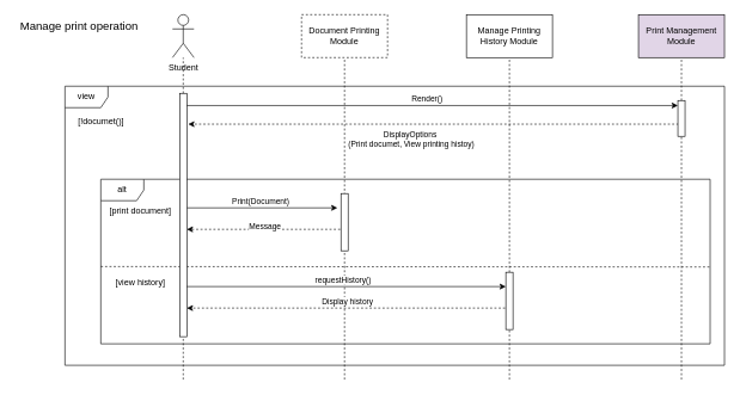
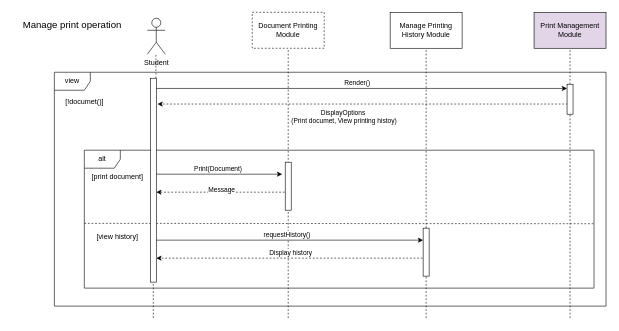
  <mxCell id="0" />
  <mxCell id="1" parent="0" />
- <mxCell id="2" value="Student" style="shape=umlActor;verticalLabelPosition=bottom;verticalAlign=top;html=1;outlineConnect=0;" parent="1" vertex="1"><mxGeometry x="240" y="20" width="30" height="60" as="geometry" /></mxCell>
- <mxCell id="3" value="&lt;font style=&quot;font-size: 16px;&quot;&gt;Manage print operation&lt;/font&gt;" style="text;html=1;align=center;verticalAlign=middle;whiteSpace=wrap;rounded=0;" parent="1" vertex="1"><mxGeometry x="20" y="20" width="180" height="30" as="geometry" /></mxCell>
+ <mxCell id="2" value="Student" style="shape=umlActor;verticalLabelPosition=bottom;verticalAlign=top;html=1;outlineConnect=0;" parent="1" vertex="1"><mxGeometry x="245" y="30" width="30" height="60" as="geometry" /></mxCell>
+ <mxCell id="3" value="&lt;font style=&quot;font-size: 16px;&quot;&gt;Manage print operation&lt;/font&gt;" style="text;html=1;align=center;verticalAlign=middle;whiteSpace=wrap;rounded=0;" parent="1" vertex="1"><mxGeometry x="30" y="25" width="180" height="30" as="geometry" /></mxCell>
  <mxCell id="4" value="Print Management Module" style="rounded=0;whiteSpace=wrap;html=1;fillColor=#e1d5e7;" parent="1" vertex="1"><mxGeometry x="890" y="20" width="120" height="60" as="geometry" /></mxCell>
  <mxCell id="5" value="" style="endArrow=none;dashed=1;html=1;rounded=0;" parent="1" source="24" target="2" edge="1"><mxGeometry width="50" height="50" relative="1" as="geometry"><mxPoint x="255" y="650" as="sourcePoint" /><mxPoint x="250" y="110" as="targetPoint" /></mxGeometry></mxCell>
  <mxCell id="6" value="" style="endArrow=none;dashed=1;html=1;rounded=0;" parent="1" target="4" edge="1"><mxGeometry width="50" height="50" relative="1" as="geometry"><mxPoint x="950" y="530" as="sourcePoint" /><mxPoint x="949.5" y="80" as="targetPoint" /></mxGeometry></mxCell>
  <mxCell id="7" value="" style="endArrow=classic;html=1;rounded=0;dashed=1;" parent="1" edge="1"><mxGeometry width="50" height="50" relative="1" as="geometry"><mxPoint x="952" y="173" as="sourcePoint" /><mxPoint x="262" y="173" as="targetPoint" /></mxGeometry></mxCell>
  <mxCell id="8" value="DisplayOptions&amp;nbsp;&lt;div&gt;(Print documet, View printing histoy)&lt;/div&gt;" style="edgeLabel;html=1;align=center;verticalAlign=middle;resizable=0;points=[];" parent="7" vertex="1" connectable="0"><mxGeometry x="0.097" y="1" relative="1" as="geometry"><mxPoint x="-2" y="19" as="offset" /></mxGeometry></mxCell>
  <mxCell id="9" value="Manage Printing History Module" style="rounded=0;whiteSpace=wrap;html=1;" parent="1" vertex="1"><mxGeometry x="650" y="20" width="120" height="60" as="geometry" /></mxCell>
  <mxCell id="10" value="" style="endArrow=none;dashed=1;html=1;rounded=0;" parent="1" target="9" edge="1"><mxGeometry width="50" height="50" relative="1" as="geometry"><mxPoint x="710" y="530" as="sourcePoint" /><mxPoint x="709.5" y="75" as="targetPoint" /></mxGeometry></mxCell>
  <mxCell id="11" value="Document Printing Module" style="rounded=0;whiteSpace=wrap;html=1;dashed=1;" parent="1" vertex="1"><mxGeometry x="420" y="20" width="120" height="60" as="geometry" /></mxCell>
  <mxCell id="12" value="" style="endArrow=none;dashed=1;html=1;rounded=0;" parent="1" target="11" edge="1"><mxGeometry width="50" height="50" relative="1" as="geometry"><mxPoint x="480" y="530" as="sourcePoint" /><mxPoint x="479.5" y="75" as="targetPoint" /></mxGeometry></mxCell>
  <mxCell id="13" value="alt" style="shape=umlFrame;whiteSpace=wrap;html=1;pointerEvents=0;" parent="1" vertex="1"><mxGeometry x="140" y="250" width="850" height="230" as="geometry" /></mxCell>
  <mxCell id="14" value="" style="endArrow=none;dashed=1;html=1;rounded=0;entryX=1.001;entryY=0.533;entryDx=0;entryDy=0;entryPerimeter=0;" parent="1" target="13" edge="1"><mxGeometry width="50" height="50" relative="1" as="geometry"><mxPoint x="140" y="372" as="sourcePoint" /><mxPoint x="980" y="371.95" as="targetPoint" /></mxGeometry></mxCell>
  <mxCell id="15" value="[print document]" style="text;html=1;align=center;verticalAlign=middle;resizable=0;points=[];autosize=1;strokeColor=none;fillColor=none;" parent="1" vertex="1"><mxGeometry x="140" y="280" width="110" height="30" as="geometry" /></mxCell>
  <mxCell id="16" value="[view history]" style="text;html=1;align=center;verticalAlign=middle;resizable=0;points=[];autosize=1;strokeColor=none;fillColor=none;" parent="1" vertex="1"><mxGeometry x="150" y="380" width="90" height="30" as="geometry" /></mxCell>
  <mxCell id="17" value="" style="endArrow=classic;html=1;rounded=0;" parent="1" edge="1"><mxGeometry width="50" height="50" relative="1" as="geometry"><mxPoint x="260" y="290" as="sourcePoint" /><mxPoint x="470" y="290" as="targetPoint" /></mxGeometry></mxCell>
  <mxCell id="18" value="Print(Document)" style="edgeLabel;html=1;align=center;verticalAlign=middle;resizable=0;points=[];" parent="17" vertex="1" connectable="0"><mxGeometry x="-0.024" y="-1" relative="1" as="geometry"><mxPoint y="-11" as="offset" /></mxGeometry></mxCell>
  <mxCell id="19" value="" style="endArrow=classic;html=1;rounded=0;dashed=1;" parent="1" target="24" edge="1"><mxGeometry width="50" height="50" relative="1" as="geometry"><mxPoint x="480" y="320" as="sourcePoint" /><mxPoint x="250" y="320" as="targetPoint" /></mxGeometry></mxCell>
  <mxCell id="20" value="Message" style="edgeLabel;html=1;align=center;verticalAlign=middle;resizable=0;points=[];" parent="19" vertex="1" connectable="0"><mxGeometry x="0.016" y="1" relative="1" as="geometry"><mxPoint y="-6" as="offset" /></mxGeometry></mxCell>
  <mxCell id="21" value="" style="endArrow=classic;html=1;rounded=0;dashed=1;" parent="1" edge="1"><mxGeometry width="50" height="50" relative="1" as="geometry"><mxPoint x="710" y="430" as="sourcePoint" /><mxPoint x="260" y="430" as="targetPoint" /></mxGeometry></mxCell>
  <mxCell id="22" value="Display history" style="edgeLabel;html=1;align=center;verticalAlign=middle;resizable=0;points=[];" parent="21" vertex="1" connectable="0"><mxGeometry x="0.016" y="1" relative="1" as="geometry"><mxPoint x="2" y="-11" as="offset" /></mxGeometry></mxCell>
  <mxCell id="23" value="" style="endArrow=none;dashed=1;html=1;rounded=0;" parent="1" target="24" edge="1"><mxGeometry width="50" height="50" relative="1" as="geometry"><mxPoint x="255" y="530" as="sourcePoint" /><mxPoint x="255" y="100" as="targetPoint" /></mxGeometry></mxCell>
  <mxCell id="24" value="" style="html=1;points=[[0,0,0,0,5],[0,1,0,0,-5],[1,0,0,0,5],[1,1,0,0,-5]];perimeter=orthogonalPerimeter;outlineConnect=0;targetShapes=umlLifeline;portConstraint=eastwest;newEdgeStyle={&quot;curved&quot;:0,&quot;rounded&quot;:0};" parent="1" vertex="1"><mxGeometry x="250" y="130" width="10" height="340" as="geometry" /></mxCell>
  <mxCell id="25" value="" style="html=1;points=[[0,0,0,0,5],[0,1,0,0,-5],[1,0,0,0,5],[1,1,0,0,-5]];perimeter=orthogonalPerimeter;outlineConnect=0;targetShapes=umlLifeline;portConstraint=eastwest;newEdgeStyle={&quot;curved&quot;:0,&quot;rounded&quot;:0};" parent="1" vertex="1"><mxGeometry x="945" y="140" width="10" height="50" as="geometry" /></mxCell>
  <mxCell id="26" value="" style="html=1;points=[[0,0,0,0,5],[0,1,0,0,-5],[1,0,0,0,5],[1,1,0,0,-5]];perimeter=orthogonalPerimeter;outlineConnect=0;targetShapes=umlLifeline;portConstraint=eastwest;newEdgeStyle={&quot;curved&quot;:0,&quot;rounded&quot;:0};" parent="1" vertex="1"><mxGeometry x="475" y="270" width="10" height="80" as="geometry" /></mxCell>
  <mxCell id="27" value="" style="html=1;points=[[0,0,0,0,5],[0,1,0,0,-5],[1,0,0,0,5],[1,1,0,0,-5]];perimeter=orthogonalPerimeter;outlineConnect=0;targetShapes=umlLifeline;portConstraint=eastwest;newEdgeStyle={&quot;curved&quot;:0,&quot;rounded&quot;:0};" parent="1" vertex="1"><mxGeometry x="705" y="380" width="10" height="80" as="geometry" /></mxCell>
  <mxCell id="28" value="" style="endArrow=classic;html=1;rounded=0;" parent="1" edge="1"><mxGeometry width="50" height="50" relative="1" as="geometry"><mxPoint x="260" y="400" as="sourcePoint" /><mxPoint x="705" y="400" as="targetPoint" /></mxGeometry></mxCell>
  <mxCell id="29" value="requestHistory()" style="edgeLabel;html=1;align=center;verticalAlign=middle;resizable=0;points=[];" parent="28" vertex="1" connectable="0"><mxGeometry x="-0.024" y="-1" relative="1" as="geometry"><mxPoint y="-11" as="offset" /></mxGeometry></mxCell>
  <mxCell id="30" value="view" style="shape=umlFrame;whiteSpace=wrap;html=1;pointerEvents=0;" parent="1" vertex="1"><mxGeometry x="90" y="120" width="920" height="390" as="geometry" /></mxCell>
  <mxCell id="31" value="[!documet()]" style="text;html=1;align=center;verticalAlign=middle;resizable=0;points=[];autosize=1;strokeColor=none;fillColor=none;" parent="1" vertex="1"><mxGeometry x="90" y="155" width="100" height="30" as="geometry" /></mxCell>
  <mxCell id="32" value="" style="endArrow=classic;html=1;rounded=0;" parent="1" target="25" edge="1"><mxGeometry width="50" height="50" relative="1" as="geometry"><mxPoint x="260" y="147" as="sourcePoint" /><mxPoint x="470" y="147" as="targetPoint" /></mxGeometry></mxCell>
  <mxCell id="33" value="Render()" style="edgeLabel;html=1;align=center;verticalAlign=middle;resizable=0;points=[];" parent="32" vertex="1" connectable="0"><mxGeometry x="-0.024" y="-1" relative="1" as="geometry"><mxPoint y="-11" as="offset" /></mxGeometry></mxCell>
